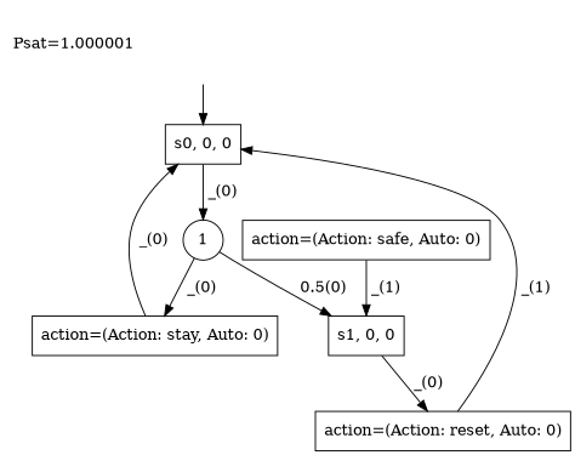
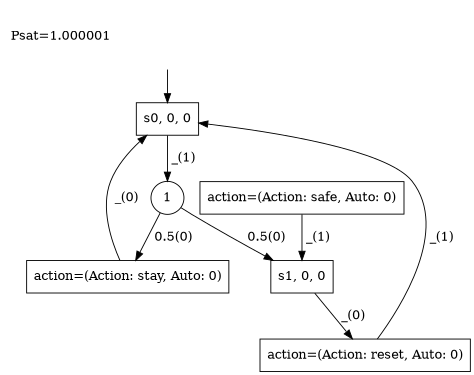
  digraph {
    node [shape=box]
    n1 [label="Psat=1.000001" shape=plaintext]
    "0_init" [shape=circle style=invis]
    n3 [label="s0, 0, 0\n"]
    1 [shape=circle width=0.25]
    n5 [label="action=(Action: stay, Auto: 0)\n"]
    n6 [label="s1, 0, 0\n"]
    n7 [label="action=(Action: safe, Auto: 0)\n"]
    n8 [label="action=(Action: reset, Auto: 0)\n"]
    "0_init" -> n3
-   n3 -> 1 [label=" _(0) "]
-   1 -> n5 [label=" _(0) "]
+   n3 -> 1 [label=" _(1) "]
+   1 -> n5 [label=" 0.5(0) "]
    1 -> n6 [label=" 0.5(0) "]
    n5 -> n3 [label=" _(0) "]
    n6 -> n8 [label=" _(0) "]
    n7 -> n6 [label=" _(1) "]
    n8 -> n3 [label=" _(1) "]
  }
